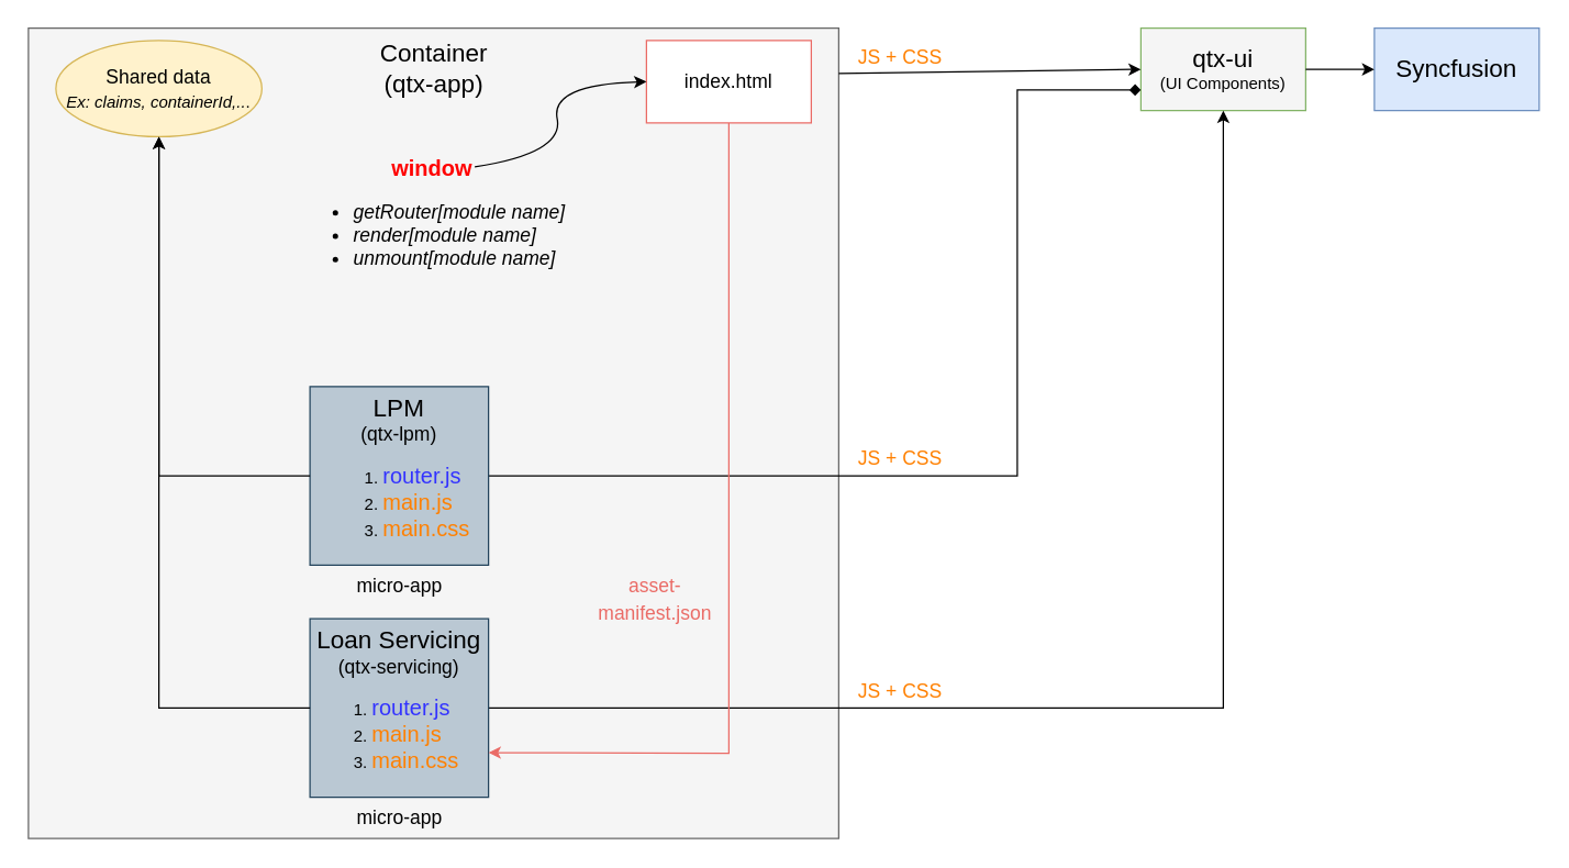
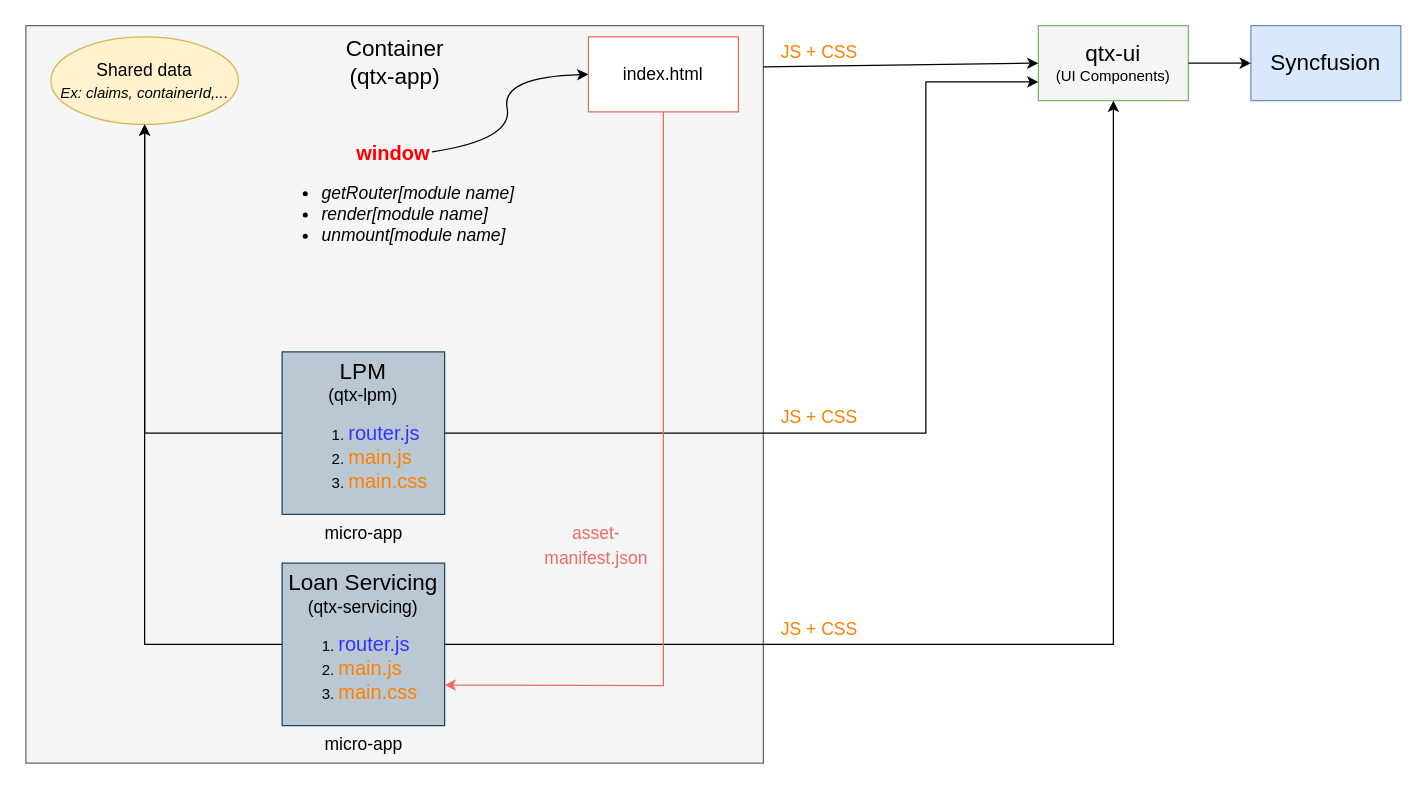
  <mxCell id="0" />
  <mxCell id="1" parent="0" />
  <mxCell id="2" value="" style="whiteSpace=wrap;html=1;aspect=fixed;align=center;fillColor=#f5f5f5;strokeColor=#666666;fontColor=#333333;" parent="1" vertex="1"><mxGeometry y="20" width="590" height="590" as="geometry" x="20" /></mxCell>
  <mxCell id="3" value="&lt;font style=&quot;font-size: 18px;&quot;&gt;qtx-ui&lt;br&gt;&lt;/font&gt;(UI Components)" style="rounded=0;whiteSpace=wrap;html=1;fillColor=#f5f5f5;strokeColor=#82b366;" parent="1" vertex="1"><mxGeometry x="830" y="20" width="120" height="60" as="geometry" /></mxCell>
  <mxCell id="4" value="&lt;span style=&quot;font-size: 18px;&quot;&gt;Container&lt;br&gt;(qtx-app)&lt;br&gt;&lt;/span&gt;" style="text;html=1;strokeColor=none;fillColor=none;align=center;verticalAlign=middle;whiteSpace=wrap;rounded=0;" parent="1" vertex="1"><mxGeometry x="242.5" y="20" width="145" height="60" as="geometry" /></mxCell>
  <mxCell id="5" value="" style="endArrow=classic;html=1;rounded=0;entryX=0;entryY=0.5;entryDx=0;entryDy=0;exitX=1;exitY=0.056;exitDx=0;exitDy=0;exitPerimeter=0;" parent="1" source="2" target="3" edge="1"><mxGeometry width="50" height="50" relative="1" as="geometry"><mxPoint x="556.02" y="50.87" as="sourcePoint" /><mxPoint x="497" y="220" as="targetPoint" /></mxGeometry></mxCell>
- <mxCell id="6" value="" style="endArrow=diamond;html=1;rounded=0;exitX=1;exitY=0.5;exitDx=0;exitDy=0;entryX=0;entryY=0.75;entryDx=0;entryDy=0;" parent="1" source="14" target="3" edge="1"><mxGeometry width="50" height="50" relative="1" as="geometry"><mxPoint x="377" y="186" as="sourcePoint" /><mxPoint x="807" y="80" as="targetPoint" /><Array as="points"><mxPoint x="740" y="346" /><mxPoint x="740" y="65" /></Array></mxGeometry></mxCell>
+ <mxCell id="6" value="" style="endArrow=classic;html=1;rounded=0;exitX=1;exitY=0.5;exitDx=0;exitDy=0;entryX=0;entryY=0.75;entryDx=0;entryDy=0;" parent="1" source="14" target="3" edge="1"><mxGeometry width="50" height="50" relative="1" as="geometry"><mxPoint x="377" y="186" as="sourcePoint" /><mxPoint x="807" y="80" as="targetPoint" /><Array as="points"><mxPoint x="740" y="346" /><mxPoint x="740" y="65" /></Array></mxGeometry></mxCell>
  <mxCell id="7" value="" style="endArrow=classic;html=1;rounded=0;exitX=1;exitY=0.5;exitDx=0;exitDy=0;entryX=0.5;entryY=1;entryDx=0;entryDy=0;" parent="1" source="13" target="3" edge="1"><mxGeometry width="50" height="50" relative="1" as="geometry"><mxPoint x="377" y="376" as="sourcePoint" /><mxPoint x="807" y="201" as="targetPoint" /><Array as="points"><mxPoint x="890" y="515" /></Array></mxGeometry></mxCell>
  <mxCell id="8" value="&lt;span style=&quot;font-size: 18px;&quot;&gt;Syncfusion&lt;/span&gt;" style="rounded=0;whiteSpace=wrap;html=1;fillColor=#dae8fc;strokeColor=#6c8ebf;" parent="1" vertex="1"><mxGeometry x="1000" y="20" width="120" height="60" as="geometry" /></mxCell>
  <mxCell id="9" value="" style="endArrow=classic;html=1;rounded=0;fontSize=18;exitX=1;exitY=0.5;exitDx=0;exitDy=0;entryX=0;entryY=0.5;entryDx=0;entryDy=0;" parent="1" source="3" target="8" edge="1"><mxGeometry width="50" height="50" relative="1" as="geometry"><mxPoint x="917" y="40" as="sourcePoint" /><mxPoint x="947" y="130" as="targetPoint" /></mxGeometry></mxCell>
  <mxCell id="10" value="&lt;font color=&quot;#ff8000&quot; style=&quot;font-size: 14px;&quot;&gt;JS + CSS&lt;/font&gt;" style="text;html=1;strokeColor=none;fillColor=none;align=center;verticalAlign=middle;whiteSpace=wrap;rounded=0;fontSize=18;" parent="1" vertex="1"><mxGeometry x="610" y="29" width="90" height="21" as="geometry" /></mxCell>
  <mxCell id="11" value="&lt;font color=&quot;#ff8000&quot; style=&quot;font-size: 14px;&quot;&gt;JS + CSS&lt;/font&gt;" style="text;html=1;strokeColor=none;fillColor=none;align=center;verticalAlign=middle;whiteSpace=wrap;rounded=0;fontSize=18;" parent="1" vertex="1"><mxGeometry x="610" y="491" width="90" height="21" as="geometry" /></mxCell>
  <mxCell id="12" value="&lt;font color=&quot;#ff8000&quot; style=&quot;font-size: 14px;&quot;&gt;JS + CSS&lt;/font&gt;" style="text;html=1;strokeColor=none;fillColor=none;align=center;verticalAlign=middle;whiteSpace=wrap;rounded=0;fontSize=18;" parent="1" vertex="1"><mxGeometry x="610" y="321" width="90" height="21" as="geometry" /></mxCell>
  <mxCell id="13" value="&lt;div style=&quot;&quot;&gt;&lt;span style=&quot;background-color: initial;&quot;&gt;&lt;font style=&quot;font-size: 18px;&quot;&gt;Loan Servicing&lt;/font&gt;&lt;/span&gt;&lt;/div&gt;&lt;div style=&quot;&quot;&gt;&lt;span style=&quot;background-color: initial;&quot;&gt;&lt;font style=&quot;font-size: 14px;&quot;&gt;(qtx-servicing)&lt;/font&gt;&lt;/span&gt;&lt;/div&gt;&lt;div style=&quot;&quot;&gt;&lt;ol&gt;&lt;li style=&quot;text-align: left;&quot;&gt;&lt;span style=&quot;background-color: initial;&quot;&gt;&lt;font color=&quot;#3333ff&quot; size=&quot;3&quot;&gt;router.js&lt;/font&gt;&lt;/span&gt;&lt;/li&gt;&lt;li style=&quot;text-align: left;&quot;&gt;&lt;span style=&quot;background-color: initial;&quot;&gt;&lt;font size=&quot;3&quot; color=&quot;#ff8000&quot;&gt;main.js&lt;/font&gt;&lt;/span&gt;&lt;/li&gt;&lt;li style=&quot;text-align: left;&quot;&gt;&lt;span style=&quot;background-color: initial;&quot;&gt;&lt;font size=&quot;3&quot; color=&quot;#ff8000&quot;&gt;main.css&lt;/font&gt;&lt;/span&gt;&lt;/li&gt;&lt;/ol&gt;&lt;/div&gt;" style="whiteSpace=wrap;html=1;aspect=fixed;fillColor=#bac8d3;strokeColor=#23445d;align=center;" parent="1" vertex="1"><mxGeometry x="225" y="450" width="130" height="130" as="geometry" /></mxCell>
  <mxCell id="14" value="&lt;div style=&quot;&quot;&gt;&lt;span style=&quot;background-color: initial;&quot;&gt;&lt;font style=&quot;font-size: 18px;&quot;&gt;LPM&lt;/font&gt;&lt;/span&gt;&lt;/div&gt;&lt;div style=&quot;&quot;&gt;&lt;span style=&quot;background-color: initial;&quot;&gt;&lt;font style=&quot;font-size: 14px;&quot;&gt;(qtx-lpm)&lt;/font&gt;&lt;/span&gt;&lt;/div&gt;&lt;div style=&quot;&quot;&gt;&lt;ol&gt;&lt;li style=&quot;text-align: left;&quot;&gt;&lt;span style=&quot;background-color: initial;&quot;&gt;&lt;font color=&quot;#3333ff&quot; size=&quot;3&quot;&gt;router.js&lt;/font&gt;&lt;/span&gt;&lt;/li&gt;&lt;li style=&quot;text-align: left;&quot;&gt;&lt;span style=&quot;background-color: initial;&quot;&gt;&lt;font size=&quot;3&quot; color=&quot;#ff8000&quot;&gt;main.js&lt;/font&gt;&lt;/span&gt;&lt;/li&gt;&lt;li style=&quot;text-align: left;&quot;&gt;&lt;span style=&quot;background-color: initial;&quot;&gt;&lt;font size=&quot;3&quot; color=&quot;#ff8000&quot;&gt;main.css&lt;/font&gt;&lt;/span&gt;&lt;/li&gt;&lt;/ol&gt;&lt;/div&gt;" style="whiteSpace=wrap;html=1;aspect=fixed;fillColor=#bac8d3;strokeColor=#23445d;align=center;" parent="1" vertex="1"><mxGeometry x="225" y="281" width="130" height="130" as="geometry" /></mxCell>
  <mxCell id="15" value="&lt;font color=&quot;#000000&quot;&gt;micro-app&lt;/font&gt;" style="text;html=1;strokeColor=none;fillColor=none;align=center;verticalAlign=middle;whiteSpace=wrap;rounded=0;fontSize=14;fontColor=#3333FF;" parent="1" vertex="1"><mxGeometry x="252.5" y="411" width="75" height="30" as="geometry" /></mxCell>
  <mxCell id="16" value="&lt;font color=&quot;#000000&quot;&gt;micro-app&lt;/font&gt;" style="text;html=1;strokeColor=none;fillColor=none;align=center;verticalAlign=middle;whiteSpace=wrap;rounded=0;fontSize=14;fontColor=#3333FF;" parent="1" vertex="1"><mxGeometry x="252.5" y="580" width="75" height="30" as="geometry" /></mxCell>
  <mxCell id="17" value="&lt;font style=&quot;font-size: 14px;&quot;&gt;Shared data&lt;/font&gt;&lt;br&gt;&lt;font style=&quot;font-size: 12px;&quot;&gt;&lt;i&gt;Ex: claims, containerId,..&lt;/i&gt;.&lt;/font&gt;" style="ellipse;whiteSpace=wrap;html=1;fontSize=14;fillColor=#fff2cc;strokeColor=#d6b656;" parent="1" vertex="1"><mxGeometry x="40" y="29" width="150" height="70" as="geometry" /></mxCell>
  <mxCell id="18" value="" style="endArrow=classic;html=1;rounded=0;fontSize=14;fontColor=#000000;exitX=0;exitY=0.5;exitDx=0;exitDy=0;entryX=0.5;entryY=1;entryDx=0;entryDy=0;" parent="1" source="13" target="17" edge="1"><mxGeometry width="50" height="50" relative="1" as="geometry"><mxPoint x="617" y="181" as="sourcePoint" /><mxPoint x="162" y="94" as="targetPoint" /><Array as="points"><mxPoint x="115" y="515" /></Array></mxGeometry></mxCell>
  <mxCell id="19" value="&lt;font color=&quot;#000000&quot;&gt;index.html&lt;br&gt;&lt;/font&gt;" style="rounded=0;whiteSpace=wrap;html=1;fontSize=14;fontColor=#FFF4C3;strokeColor=#EA6B66;" parent="1" vertex="1"><mxGeometry x="470" y="29" width="120" height="60" as="geometry" /></mxCell>
  <mxCell id="20" value="&lt;div style=&quot;text-align: center;&quot;&gt;&lt;span style=&quot;background-color: initial;&quot;&gt;&lt;font size=&quot;1&quot; color=&quot;#ff0000&quot;&gt;&lt;b style=&quot;font-size: 16px;&quot;&gt;window&lt;/b&gt;&lt;/font&gt;&lt;/span&gt;&lt;/div&gt;&lt;font style=&quot;font-size: 14px;&quot;&gt;&lt;ul style=&quot;&quot;&gt;&lt;i&gt;&lt;li style=&quot;&quot;&gt;&lt;font style=&quot;&quot;&gt;getRouter[module name]&lt;/font&gt;&lt;/li&gt;&lt;li style=&quot;&quot;&gt;&lt;font style=&quot;&quot;&gt;render&lt;/font&gt;[module name]&lt;/li&gt;&lt;li style=&quot;&quot;&gt;&lt;font style=&quot;&quot;&gt;unmount&lt;/font&gt;[module name]&lt;/li&gt;&lt;/i&gt;&lt;/ul&gt;&lt;/font&gt;" style="text;html=1;strokeColor=none;fillColor=none;align=left;verticalAlign=middle;whiteSpace=wrap;rounded=0;fontSize=14;fontColor=#000000;" parent="1" vertex="1"><mxGeometry x="215" y="111" width="200" height="100" as="geometry" /></mxCell>
  <mxCell id="21" value="" style="curved=1;endArrow=classic;html=1;rounded=0;fontSize=16;fontColor=#FF0000;strokeColor=#000000;fillColor=#FF8000;entryX=0;entryY=0.5;entryDx=0;entryDy=0;exitX=0.65;exitY=0.1;exitDx=0;exitDy=0;exitPerimeter=0;" parent="1" source="20" target="19" edge="1"><mxGeometry width="50" height="50" relative="1" as="geometry"><mxPoint x="350" y="121" as="sourcePoint" /><mxPoint x="400" y="80" as="targetPoint" /><Array as="points"><mxPoint x="410" y="111" /><mxPoint x="400" y="61" /></Array></mxGeometry></mxCell>
  <mxCell id="22" value="" style="endArrow=classic;html=1;rounded=0;fontSize=16;fontColor=#FF0000;strokeColor=#EA6B66;fillColor=#FF8000;exitX=0.5;exitY=1;exitDx=0;exitDy=0;entryX=1;entryY=0.75;entryDx=0;entryDy=0;" parent="1" source="19" target="13" edge="1"><mxGeometry width="50" height="50" relative="1" as="geometry"><mxPoint x="497" y="99" as="sourcePoint" /><mxPoint x="397" y="338.5" as="targetPoint" /><Array as="points"><mxPoint x="530" y="548" /></Array></mxGeometry></mxCell>
  <mxCell id="23" value="&lt;font color=&quot;#ea6b66&quot; style=&quot;font-size: 14px;&quot;&gt;asset-manifest.json&lt;/font&gt;" style="text;html=1;strokeColor=none;fillColor=none;align=center;verticalAlign=middle;whiteSpace=wrap;rounded=0;fontSize=16;fontColor=#FF0000;" parent="1" vertex="1"><mxGeometry x="430" y="420" width="93" height="30" as="geometry" /></mxCell>
  <mxCell id="24" value="" style="endArrow=classic;html=1;rounded=0;fontSize=14;fontColor=#EA6B66;strokeColor=#000000;fillColor=#FF8000;entryX=0.5;entryY=1;entryDx=0;entryDy=0;exitX=0;exitY=0.5;exitDx=0;exitDy=0;" parent="1" source="14" target="17" edge="1"><mxGeometry width="50" height="50" relative="1" as="geometry"><mxPoint x="430" y="371" as="sourcePoint" /><mxPoint x="480" y="321" as="targetPoint" /><Array as="points"><mxPoint x="115" y="346" /></Array></mxGeometry></mxCell>
